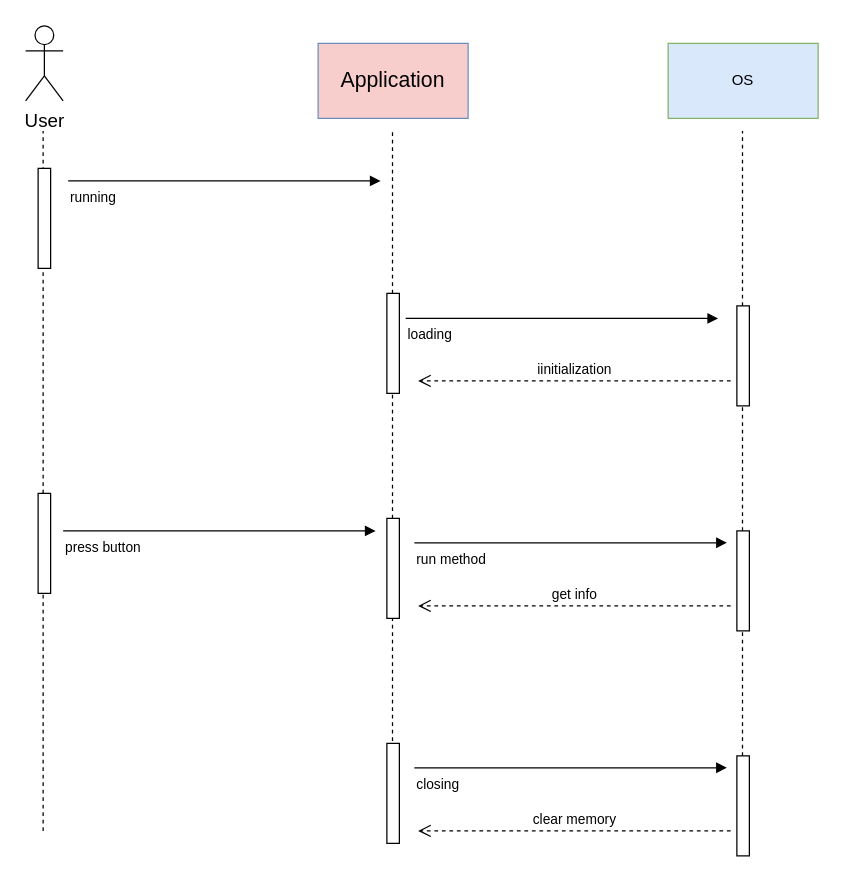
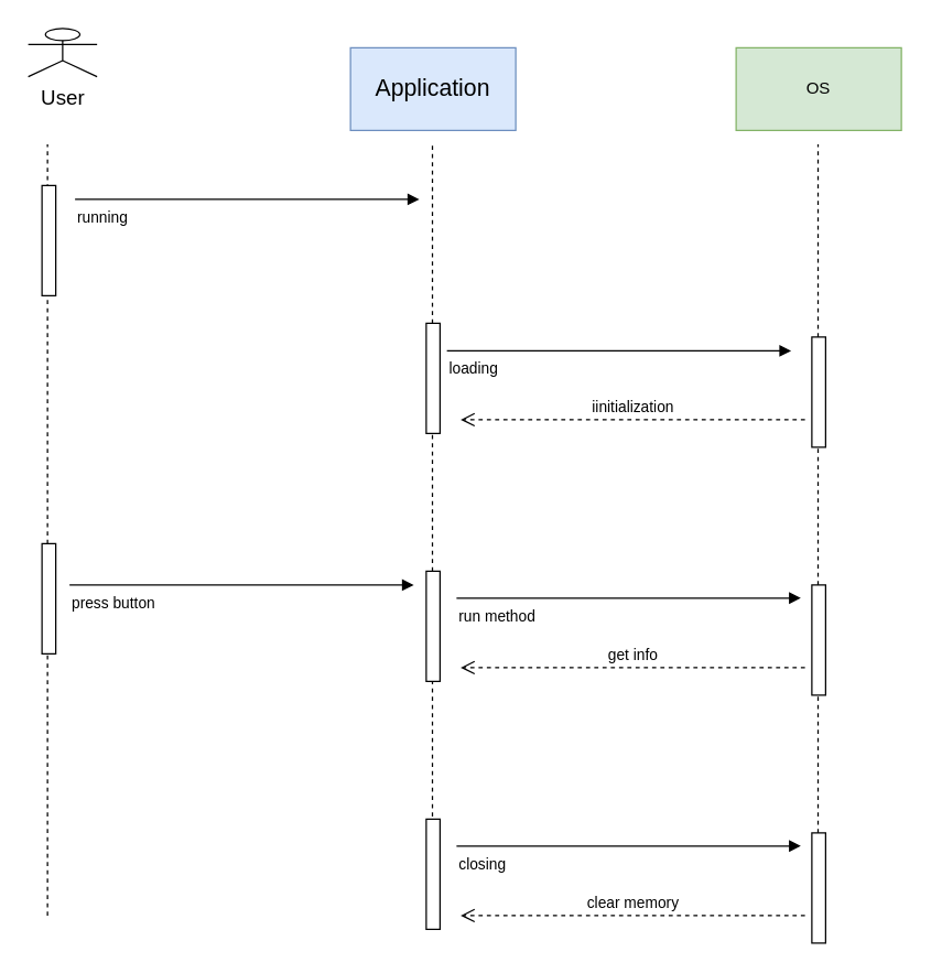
  <mxCell id="0" />
  <mxCell id="1" parent="0" />
- <mxCell id="2" value="&lt;font style=&quot;font-size: 15px;&quot;&gt;User&lt;/font&gt;" style="shape=umlActor;verticalLabelPosition=bottom;verticalAlign=top;html=1;outlineConnect=0;" vertex="1" parent="1"><mxGeometry x="20" y="20" width="30" height="60" as="geometry" /></mxCell>
+ <mxCell id="2" value="&lt;font style=&quot;font-size: 15px;&quot;&gt;User&lt;/font&gt;" style="shape=umlActor;verticalLabelPosition=bottom;verticalAlign=top;html=1;outlineConnect=0;" vertex="1" parent="1"><mxGeometry x="20" y="20" width="50" height="35" as="geometry" /></mxCell>
  <mxCell id="3" value="" style="endArrow=none;dashed=1;html=1;rounded=0;" edge="1" parent="1" source="16"><mxGeometry width="50" height="50" relative="1" as="geometry"><mxPoint x="34" y="664" as="sourcePoint" /><mxPoint x="34" y="104" as="targetPoint" /></mxGeometry></mxCell>
- <mxCell id="4" value="&lt;font style=&quot;font-size: 17px;&quot;&gt;Application&lt;/font&gt;" style="rounded=0;whiteSpace=wrap;html=1;fillColor=#f8cecc;strokeColor=#6c8ebf;" vertex="1" parent="1"><mxGeometry x="254" y="34" width="120" height="60" as="geometry" /></mxCell>
+ <mxCell id="4" value="&lt;font style=&quot;font-size: 17px;&quot;&gt;Application&lt;/font&gt;" style="rounded=0;whiteSpace=wrap;html=1;fillColor=#dae8fc;strokeColor=#6c8ebf;" vertex="1" parent="1"><mxGeometry x="254" y="34" width="120" height="60" as="geometry" /></mxCell>
  <mxCell id="5" value="" style="endArrow=none;dashed=1;html=1;rounded=0;" edge="1" parent="1" source="19"><mxGeometry width="50" height="50" relative="1" as="geometry"><mxPoint x="313.5" y="664" as="sourcePoint" /><mxPoint x="313.5" y="104" as="targetPoint" /></mxGeometry></mxCell>
  <mxCell id="6" value="" style="html=1;points=[];perimeter=orthogonalPerimeter;outlineConnect=0;targetShapes=umlLifeline;portConstraint=eastwest;newEdgeStyle={&quot;edgeStyle&quot;:&quot;elbowEdgeStyle&quot;,&quot;elbow&quot;:&quot;vertical&quot;,&quot;curved&quot;:0,&quot;rounded&quot;:0};" vertex="1" parent="1"><mxGeometry x="30" y="134" width="10" height="80" as="geometry" /></mxCell>
  <mxCell id="7" value="running" style="endArrow=block;endFill=1;html=1;edgeStyle=orthogonalEdgeStyle;align=left;verticalAlign=top;rounded=0;" edge="1" parent="1"><mxGeometry x="-1" relative="1" as="geometry"><mxPoint x="54" y="144" as="sourcePoint" /><mxPoint x="304" y="144" as="targetPoint" /></mxGeometry></mxCell>
- <mxCell id="8" value="OS" style="rounded=0;whiteSpace=wrap;html=1;fillColor=#dae8fc;strokeColor=#82b366;" vertex="1" parent="1"><mxGeometry x="534" y="34" width="120" height="60" as="geometry" /></mxCell>
+ <mxCell id="8" value="OS" style="rounded=0;whiteSpace=wrap;html=1;fillColor=#d5e8d4;strokeColor=#82b366;" vertex="1" parent="1"><mxGeometry x="534" y="34" width="120" height="60" as="geometry" /></mxCell>
  <mxCell id="9" value="" style="endArrow=none;dashed=1;html=1;rounded=0;" edge="1" parent="1" source="14"><mxGeometry width="50" height="50" relative="1" as="geometry"><mxPoint x="593.5" y="664" as="sourcePoint" /><mxPoint x="593.5" y="104" as="targetPoint" /></mxGeometry></mxCell>
  <mxCell id="10" value="" style="html=1;points=[];perimeter=orthogonalPerimeter;outlineConnect=0;targetShapes=umlLifeline;portConstraint=eastwest;newEdgeStyle={&quot;edgeStyle&quot;:&quot;elbowEdgeStyle&quot;,&quot;elbow&quot;:&quot;vertical&quot;,&quot;curved&quot;:0,&quot;rounded&quot;:0};" vertex="1" parent="1"><mxGeometry x="309" y="234" width="10" height="80" as="geometry" /></mxCell>
  <mxCell id="11" value="loading" style="endArrow=block;endFill=1;html=1;edgeStyle=orthogonalEdgeStyle;align=left;verticalAlign=top;rounded=0;" edge="1" parent="1"><mxGeometry x="-1" relative="1" as="geometry"><mxPoint x="324" y="254" as="sourcePoint" /><mxPoint x="574" y="254" as="targetPoint" /></mxGeometry></mxCell>
  <mxCell id="12" value="iinitialization" style="html=1;verticalAlign=bottom;endArrow=open;dashed=1;endSize=8;edgeStyle=elbowEdgeStyle;elbow=vertical;curved=0;rounded=0;" edge="1" parent="1"><mxGeometry relative="1" as="geometry"><mxPoint x="584" y="304" as="sourcePoint" /><mxPoint x="334" y="304" as="targetPoint" /></mxGeometry></mxCell>
  <mxCell id="13" value="" style="endArrow=none;dashed=1;html=1;rounded=0;" edge="1" parent="1" target="14"><mxGeometry width="50" height="50" relative="1" as="geometry"><mxPoint x="593.5" y="664" as="sourcePoint" /><mxPoint x="593.5" y="104" as="targetPoint" /></mxGeometry></mxCell>
  <mxCell id="14" value="" style="html=1;points=[];perimeter=orthogonalPerimeter;outlineConnect=0;targetShapes=umlLifeline;portConstraint=eastwest;newEdgeStyle={&quot;edgeStyle&quot;:&quot;elbowEdgeStyle&quot;,&quot;elbow&quot;:&quot;vertical&quot;,&quot;curved&quot;:0,&quot;rounded&quot;:0};" vertex="1" parent="1"><mxGeometry x="589" y="244" width="10" height="80" as="geometry" /></mxCell>
  <mxCell id="15" value="" style="endArrow=none;dashed=1;html=1;rounded=0;" edge="1" parent="1" target="16"><mxGeometry width="50" height="50" relative="1" as="geometry"><mxPoint x="34" y="664" as="sourcePoint" /><mxPoint x="34" y="104" as="targetPoint" /></mxGeometry></mxCell>
  <mxCell id="16" value="" style="html=1;points=[];perimeter=orthogonalPerimeter;outlineConnect=0;targetShapes=umlLifeline;portConstraint=eastwest;newEdgeStyle={&quot;edgeStyle&quot;:&quot;elbowEdgeStyle&quot;,&quot;elbow&quot;:&quot;vertical&quot;,&quot;curved&quot;:0,&quot;rounded&quot;:0};" vertex="1" parent="1"><mxGeometry x="30" y="394" width="10" height="80" as="geometry" /></mxCell>
  <mxCell id="17" value="press button" style="endArrow=block;endFill=1;html=1;edgeStyle=orthogonalEdgeStyle;align=left;verticalAlign=top;rounded=0;" edge="1" parent="1"><mxGeometry x="-1" relative="1" as="geometry"><mxPoint x="50" y="424" as="sourcePoint" /><mxPoint x="300" y="424" as="targetPoint" /></mxGeometry></mxCell>
  <mxCell id="18" value="" style="endArrow=none;dashed=1;html=1;rounded=0;" edge="1" parent="1" target="19"><mxGeometry width="50" height="50" relative="1" as="geometry"><mxPoint x="313.5" y="664" as="sourcePoint" /><mxPoint x="313.5" y="104" as="targetPoint" /></mxGeometry></mxCell>
  <mxCell id="19" value="" style="html=1;points=[];perimeter=orthogonalPerimeter;outlineConnect=0;targetShapes=umlLifeline;portConstraint=eastwest;newEdgeStyle={&quot;edgeStyle&quot;:&quot;elbowEdgeStyle&quot;,&quot;elbow&quot;:&quot;vertical&quot;,&quot;curved&quot;:0,&quot;rounded&quot;:0};" vertex="1" parent="1"><mxGeometry x="309" y="414" width="10" height="80" as="geometry" /></mxCell>
  <mxCell id="20" value="run method" style="endArrow=block;endFill=1;html=1;edgeStyle=orthogonalEdgeStyle;align=left;verticalAlign=top;rounded=0;" edge="1" parent="1"><mxGeometry x="-1" relative="1" as="geometry"><mxPoint x="331" y="433.5" as="sourcePoint" /><mxPoint x="581" y="433.5" as="targetPoint" /></mxGeometry></mxCell>
  <mxCell id="21" value="get info" style="html=1;verticalAlign=bottom;endArrow=open;dashed=1;endSize=8;edgeStyle=elbowEdgeStyle;elbow=vertical;curved=0;rounded=0;" edge="1" parent="1"><mxGeometry relative="1" as="geometry"><mxPoint x="584" y="484" as="sourcePoint" /><mxPoint x="334" y="484" as="targetPoint" /></mxGeometry></mxCell>
  <mxCell id="22" value="" style="html=1;points=[];perimeter=orthogonalPerimeter;outlineConnect=0;targetShapes=umlLifeline;portConstraint=eastwest;newEdgeStyle={&quot;edgeStyle&quot;:&quot;elbowEdgeStyle&quot;,&quot;elbow&quot;:&quot;vertical&quot;,&quot;curved&quot;:0,&quot;rounded&quot;:0};" vertex="1" parent="1"><mxGeometry x="589" y="424" width="10" height="80" as="geometry" /></mxCell>
  <mxCell id="23" value="" style="html=1;points=[];perimeter=orthogonalPerimeter;outlineConnect=0;targetShapes=umlLifeline;portConstraint=eastwest;newEdgeStyle={&quot;edgeStyle&quot;:&quot;elbowEdgeStyle&quot;,&quot;elbow&quot;:&quot;vertical&quot;,&quot;curved&quot;:0,&quot;rounded&quot;:0};" vertex="1" parent="1"><mxGeometry x="309" y="594" width="10" height="80" as="geometry" /></mxCell>
  <mxCell id="24" value="closing" style="endArrow=block;endFill=1;html=1;edgeStyle=orthogonalEdgeStyle;align=left;verticalAlign=top;rounded=0;" edge="1" parent="1"><mxGeometry x="-1" relative="1" as="geometry"><mxPoint x="331" y="613.5" as="sourcePoint" /><mxPoint x="581" y="613.5" as="targetPoint" /></mxGeometry></mxCell>
  <mxCell id="25" value="clear memory" style="html=1;verticalAlign=bottom;endArrow=open;dashed=1;endSize=8;edgeStyle=elbowEdgeStyle;elbow=vertical;curved=0;rounded=0;" edge="1" parent="1"><mxGeometry relative="1" as="geometry"><mxPoint x="584" y="664" as="sourcePoint" /><mxPoint x="334" y="664" as="targetPoint" /></mxGeometry></mxCell>
  <mxCell id="26" value="" style="html=1;points=[];perimeter=orthogonalPerimeter;outlineConnect=0;targetShapes=umlLifeline;portConstraint=eastwest;newEdgeStyle={&quot;edgeStyle&quot;:&quot;elbowEdgeStyle&quot;,&quot;elbow&quot;:&quot;vertical&quot;,&quot;curved&quot;:0,&quot;rounded&quot;:0};" vertex="1" parent="1"><mxGeometry x="589" y="604" width="10" height="80" as="geometry" /></mxCell>
